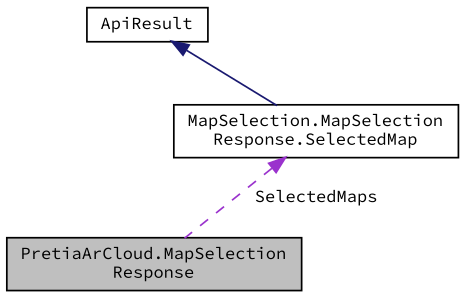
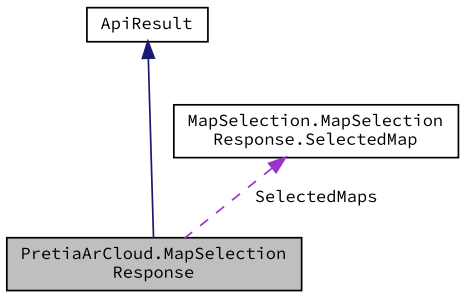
  digraph {
    fontname="Source Code Pro"
    node [color=black fillcolor=white fontname="Source Code Pro" fontsize=10 shape=record style=filled]
    edge [dir=back fontname="Source Code Pro" fontsize=10 labelfontname=Helvetica labelfontsize=10]
    n1 [fillcolor=grey75 fontcolor=black height=0.2 label="PretiaArCloud.MapSelection\lResponse" width=0.4]
    n2 [height=0.2 label=ApiResult width=0.4]
    n3 [height=0.2 label="MapSelection.MapSelection\lResponse.SelectedMap" width=0.4]
-   n2 -> n3 [color=midnightblue style=solid]
+   n2 -> n1 [color=midnightblue style=solid]
    n3 -> n1 [color=darkorchid3 label=" SelectedMaps" style=dashed]
  }
